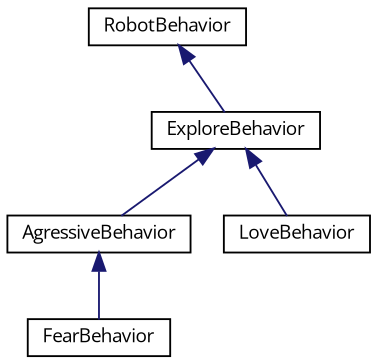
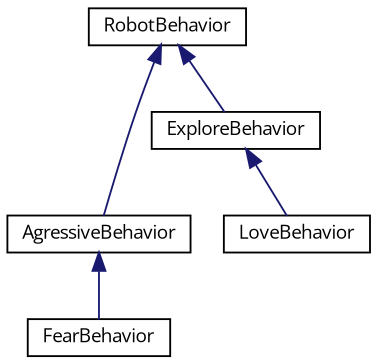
  digraph {
    fontname="Open Sans"
    rankdir=TB
    node [color=black fillcolor=white fontname="Open Sans" fontsize=10 shape=record style=filled]
    edge [color=midnightblue dir=back fontname="Open Sans" fontsize=10 labelfontname=Helvetica labelfontsize=10 style=solid]
    n1 [height=0.2 label=RobotBehavior width=0.4]
    n2 [height=0.2 label=AgressiveBehavior width=0.4]
    n3 [height=0.2 label=ExploreBehavior width=0.4]
    n4 [height=0.2 label=FearBehavior width=0.4]
    n5 [height=0.2 label=LoveBehavior width=0.4]
-   n3 -> n2
+   n1 -> n2
    n1 -> n3
    n2 -> n4
    n3 -> n5
  }
